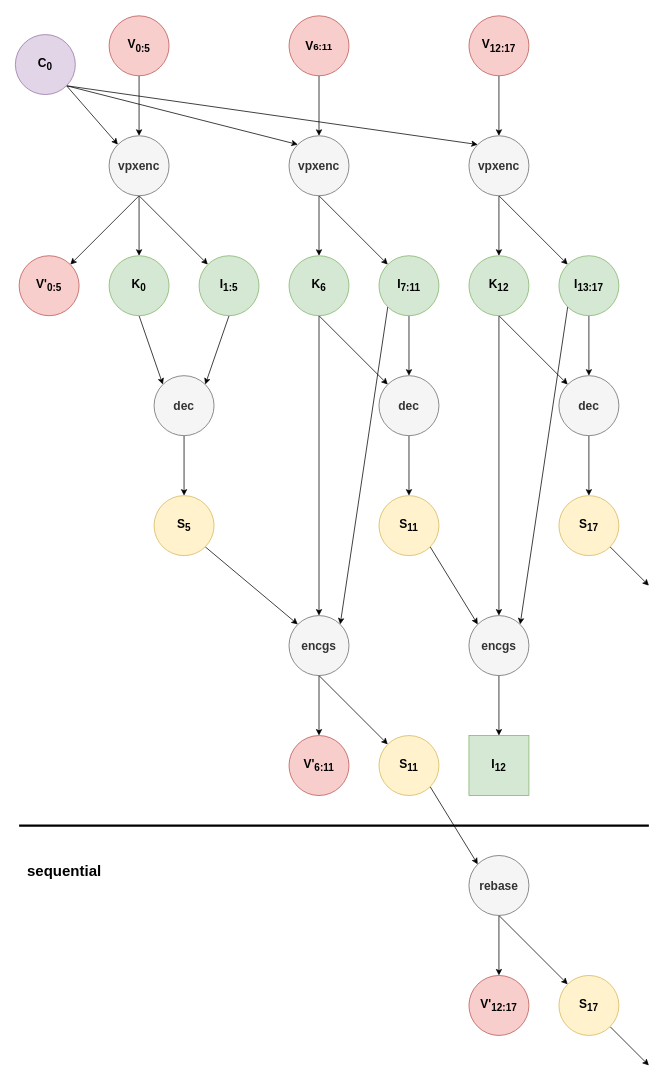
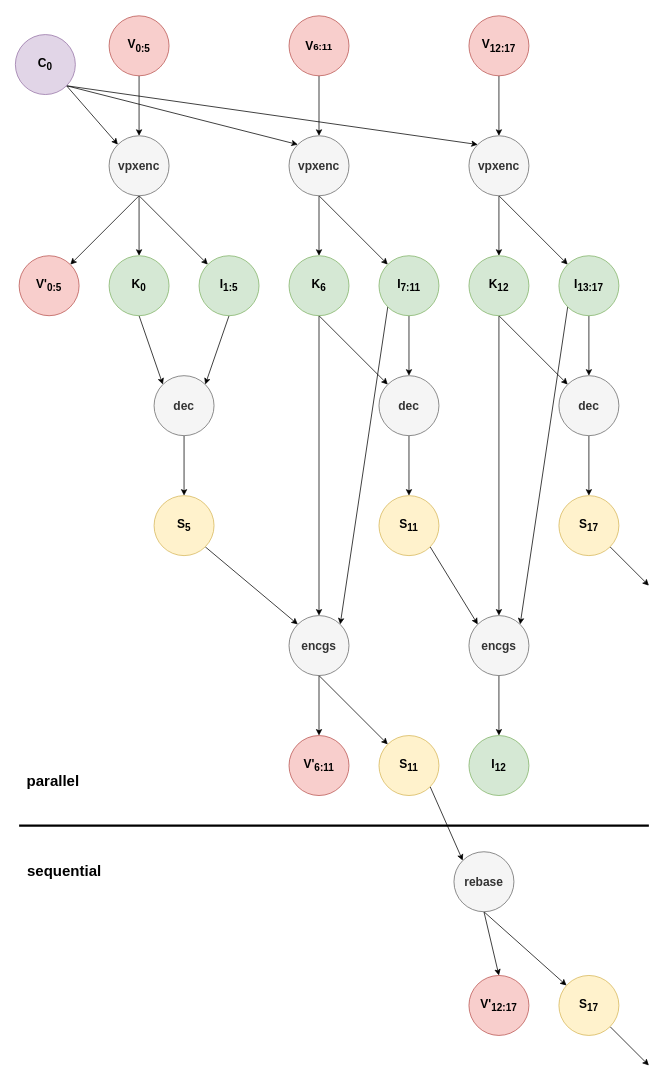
  <mxCell id="0" />
  <mxCell id="1" parent="0" />
  <mxCell id="2" style="edgeStyle=none;rounded=0;orthogonalLoop=1;jettySize=auto;html=1;exitX=1;exitY=1;exitDx=0;exitDy=0;entryX=0;entryY=0;entryDx=0;entryDy=0;" edge="1" parent="1" source="5" target="15"><mxGeometry relative="1" as="geometry" /></mxCell>
  <mxCell id="3" style="edgeStyle=none;rounded=0;orthogonalLoop=1;jettySize=auto;html=1;exitX=1;exitY=1;exitDx=0;exitDy=0;entryX=0;entryY=0;entryDx=0;entryDy=0;" edge="1" parent="1" source="5" target="30"><mxGeometry relative="1" as="geometry"><mxPoint x="585" y="180" as="targetPoint" /></mxGeometry></mxCell>
  <mxCell id="4" style="edgeStyle=none;rounded=0;orthogonalLoop=1;jettySize=auto;html=1;exitX=1;exitY=1;exitDx=0;exitDy=0;entryX=0;entryY=0;entryDx=0;entryDy=0;" edge="1" parent="1" source="5" target="18"><mxGeometry relative="1" as="geometry" /></mxCell>
  <mxCell id="5" value="&lt;font size=&quot;3&quot;&gt;&lt;b&gt;C&lt;sub&gt;0&lt;/sub&gt;&lt;/b&gt;&lt;/font&gt;" style="ellipse;whiteSpace=wrap;html=1;fillColor=#e1d5e7;strokeColor=#9673a6;" parent="1" vertex="1"><mxGeometry x="20" y="45" width="80" height="80" as="geometry" /></mxCell>
  <mxCell id="6" style="edgeStyle=none;rounded=0;orthogonalLoop=1;jettySize=auto;html=1;exitX=0.5;exitY=1;exitDx=0;exitDy=0;entryX=0.5;entryY=0;entryDx=0;entryDy=0;" edge="1" parent="1" source="7" target="15"><mxGeometry relative="1" as="geometry" /></mxCell>
  <mxCell id="7" value="&lt;font size=&quot;3&quot;&gt;&lt;b&gt;V&lt;sub&gt;0:5&lt;/sub&gt;&lt;/b&gt;&lt;/font&gt;" style="ellipse;whiteSpace=wrap;html=1;fillColor=#f8cecc;strokeColor=#b85450;" vertex="1" parent="1"><mxGeometry x="145" y="20" width="80" height="80" as="geometry" /></mxCell>
  <mxCell id="8" value="" style="edgeStyle=none;rounded=0;orthogonalLoop=1;jettySize=auto;html=1;" edge="1" parent="1" source="9"><mxGeometry relative="1" as="geometry"><mxPoint x="425" y="180" as="targetPoint" /></mxGeometry></mxCell>
  <mxCell id="9" value="&lt;b&gt;&lt;font size=&quot;3&quot;&gt;V&lt;/font&gt;&lt;font size=&quot;2&quot;&gt;6:11&lt;/font&gt;&lt;/b&gt;" style="ellipse;whiteSpace=wrap;html=1;fillColor=#f8cecc;strokeColor=#b85450;" vertex="1" parent="1"><mxGeometry x="385" y="20" width="80" height="80" as="geometry" /></mxCell>
  <mxCell id="10" value="" style="edgeStyle=none;rounded=0;orthogonalLoop=1;jettySize=auto;html=1;" edge="1" parent="1" source="11" target="18"><mxGeometry relative="1" as="geometry" /></mxCell>
  <mxCell id="11" value="&lt;font size=&quot;3&quot;&gt;&lt;b&gt;V&lt;sub&gt;12:17&lt;/sub&gt;&lt;/b&gt;&lt;/font&gt;" style="ellipse;whiteSpace=wrap;html=1;fillColor=#f8cecc;strokeColor=#b85450;" vertex="1" parent="1"><mxGeometry x="625" y="20" width="80" height="80" as="geometry" /></mxCell>
  <mxCell id="12" style="edgeStyle=none;rounded=0;orthogonalLoop=1;jettySize=auto;html=1;exitX=0.5;exitY=1;exitDx=0;exitDy=0;entryX=0.5;entryY=0;entryDx=0;entryDy=0;" edge="1" parent="1" source="15" target="20"><mxGeometry relative="1" as="geometry" /></mxCell>
  <mxCell id="13" style="edgeStyle=none;rounded=0;orthogonalLoop=1;jettySize=auto;html=1;exitX=0.5;exitY=1;exitDx=0;exitDy=0;entryX=0;entryY=0;entryDx=0;entryDy=0;" edge="1" parent="1" source="15" target="22"><mxGeometry relative="1" as="geometry" /></mxCell>
  <mxCell id="14" style="edgeStyle=none;rounded=0;orthogonalLoop=1;jettySize=auto;html=1;exitX=0.5;exitY=1;exitDx=0;exitDy=0;entryX=1;entryY=0;entryDx=0;entryDy=0;" edge="1" parent="1" source="15" target="27"><mxGeometry relative="1" as="geometry" /></mxCell>
  <mxCell id="15" value="&lt;font size=&quot;3&quot;&gt;&lt;b&gt;vpxenc&lt;/b&gt;&lt;/font&gt;" style="ellipse;whiteSpace=wrap;html=1;fillColor=#f5f5f5;strokeColor=#666666;fontColor=#333333;" vertex="1" parent="1"><mxGeometry x="145" y="180" width="80" height="80" as="geometry" /></mxCell>
  <mxCell id="16" value="" style="edgeStyle=none;rounded=0;orthogonalLoop=1;jettySize=auto;html=1;" edge="1" parent="1" source="18" target="49"><mxGeometry relative="1" as="geometry" /></mxCell>
  <mxCell id="17" style="edgeStyle=none;rounded=0;orthogonalLoop=1;jettySize=auto;html=1;exitX=0.5;exitY=1;exitDx=0;exitDy=0;entryX=0;entryY=0;entryDx=0;entryDy=0;" edge="1" parent="1" source="18" target="52"><mxGeometry relative="1" as="geometry" /></mxCell>
  <mxCell id="18" value="&lt;font size=&quot;3&quot;&gt;&lt;b&gt;vpxenc&lt;/b&gt;&lt;/font&gt;" style="ellipse;whiteSpace=wrap;html=1;fillColor=#f5f5f5;strokeColor=#666666;fontColor=#333333;" vertex="1" parent="1"><mxGeometry x="625" y="180" width="80" height="80" as="geometry" /></mxCell>
  <mxCell id="19" style="edgeStyle=none;rounded=0;orthogonalLoop=1;jettySize=auto;html=1;exitX=0.5;exitY=1;exitDx=0;exitDy=0;entryX=0;entryY=0;entryDx=0;entryDy=0;" edge="1" parent="1" source="20" target="24"><mxGeometry relative="1" as="geometry" /></mxCell>
  <mxCell id="20" value="&lt;font size=&quot;3&quot;&gt;&lt;b&gt;K&lt;sub&gt;0&lt;/sub&gt;&lt;/b&gt;&lt;/font&gt;" style="ellipse;whiteSpace=wrap;html=1;fillColor=#d5e8d4;strokeColor=#82b366;" vertex="1" parent="1"><mxGeometry x="145" y="340" width="80" height="80" as="geometry" /></mxCell>
  <mxCell id="21" style="edgeStyle=none;rounded=0;orthogonalLoop=1;jettySize=auto;html=1;exitX=0.5;exitY=1;exitDx=0;exitDy=0;entryX=1;entryY=0;entryDx=0;entryDy=0;" edge="1" parent="1" source="22" target="24"><mxGeometry relative="1" as="geometry" /></mxCell>
  <mxCell id="22" value="&lt;font size=&quot;3&quot;&gt;&lt;b&gt;I&lt;sub&gt;1:5&lt;/sub&gt;&lt;/b&gt;&lt;/font&gt;" style="ellipse;whiteSpace=wrap;html=1;fillColor=#d5e8d4;strokeColor=#82b366;" vertex="1" parent="1"><mxGeometry x="265" y="340" width="80" height="80" as="geometry" /></mxCell>
  <mxCell id="23" value="" style="edgeStyle=none;rounded=0;orthogonalLoop=1;jettySize=auto;html=1;" edge="1" parent="1" source="24" target="26"><mxGeometry relative="1" as="geometry" /></mxCell>
  <mxCell id="24" value="&lt;font size=&quot;3&quot;&gt;&lt;b&gt;dec&lt;/b&gt;&lt;/font&gt;" style="ellipse;whiteSpace=wrap;html=1;fillColor=#f5f5f5;strokeColor=#666666;fontColor=#333333;" vertex="1" parent="1"><mxGeometry x="205" y="500" width="80" height="80" as="geometry" /></mxCell>
  <mxCell id="25" style="edgeStyle=none;rounded=0;orthogonalLoop=1;jettySize=auto;html=1;exitX=1;exitY=1;exitDx=0;exitDy=0;entryX=0;entryY=0;entryDx=0;entryDy=0;" edge="1" parent="1" source="26" target="43"><mxGeometry relative="1" as="geometry" /></mxCell>
  <mxCell id="26" value="&lt;font size=&quot;3&quot;&gt;&lt;b&gt;S&lt;sub&gt;5&lt;/sub&gt;&lt;/b&gt;&lt;/font&gt;" style="ellipse;whiteSpace=wrap;html=1;fillColor=#fff2cc;strokeColor=#d6b656;" vertex="1" parent="1"><mxGeometry x="205" y="660" width="80" height="80" as="geometry" /></mxCell>
  <mxCell id="27" value="&lt;font size=&quot;3&quot;&gt;&lt;b&gt;V'&lt;sub&gt;0:5&lt;/sub&gt;&lt;/b&gt;&lt;/font&gt;" style="ellipse;whiteSpace=wrap;html=1;fillColor=#f8cecc;strokeColor=#b85450;" vertex="1" parent="1"><mxGeometry x="25" y="340" width="80" height="80" as="geometry" /></mxCell>
  <mxCell id="28" style="edgeStyle=none;rounded=0;orthogonalLoop=1;jettySize=auto;html=1;exitX=0.5;exitY=1;exitDx=0;exitDy=0;entryX=0.5;entryY=0;entryDx=0;entryDy=0;" edge="1" parent="1" source="30" target="33"><mxGeometry relative="1" as="geometry" /></mxCell>
  <mxCell id="29" style="edgeStyle=none;rounded=0;orthogonalLoop=1;jettySize=auto;html=1;exitX=0.5;exitY=1;exitDx=0;exitDy=0;entryX=0;entryY=0;entryDx=0;entryDy=0;" edge="1" parent="1" source="30" target="36"><mxGeometry relative="1" as="geometry" /></mxCell>
  <mxCell id="30" value="&lt;font size=&quot;3&quot;&gt;&lt;b&gt;vpxenc&lt;/b&gt;&lt;/font&gt;" style="ellipse;whiteSpace=wrap;html=1;fillColor=#f5f5f5;strokeColor=#666666;fontColor=#333333;" vertex="1" parent="1"><mxGeometry x="385" y="180" width="80" height="80" as="geometry" /></mxCell>
  <mxCell id="31" style="edgeStyle=none;rounded=0;orthogonalLoop=1;jettySize=auto;html=1;exitX=0.5;exitY=1;exitDx=0;exitDy=0;" edge="1" parent="1" source="33" target="38"><mxGeometry relative="1" as="geometry" /></mxCell>
  <mxCell id="32" style="edgeStyle=none;rounded=0;orthogonalLoop=1;jettySize=auto;html=1;exitX=0.5;exitY=1;exitDx=0;exitDy=0;entryX=0.5;entryY=0;entryDx=0;entryDy=0;" edge="1" parent="1" source="33" target="43"><mxGeometry relative="1" as="geometry" /></mxCell>
  <mxCell id="33" value="&lt;font size=&quot;3&quot;&gt;&lt;b&gt;K&lt;sub&gt;6&lt;/sub&gt;&lt;/b&gt;&lt;/font&gt;" style="ellipse;whiteSpace=wrap;html=1;fillColor=#d5e8d4;strokeColor=#82b366;" vertex="1" parent="1"><mxGeometry x="385" y="340" width="80" height="80" as="geometry" /></mxCell>
  <mxCell id="34" style="edgeStyle=none;rounded=0;orthogonalLoop=1;jettySize=auto;html=1;exitX=0.5;exitY=1;exitDx=0;exitDy=0;entryX=0.5;entryY=0;entryDx=0;entryDy=0;" edge="1" parent="1" source="36" target="38"><mxGeometry relative="1" as="geometry" /></mxCell>
  <mxCell id="35" style="edgeStyle=none;rounded=0;orthogonalLoop=1;jettySize=auto;html=1;exitX=0;exitY=1;exitDx=0;exitDy=0;entryX=1;entryY=0;entryDx=0;entryDy=0;" edge="1" parent="1" source="36" target="43"><mxGeometry relative="1" as="geometry" /></mxCell>
  <mxCell id="36" value="&lt;font size=&quot;3&quot;&gt;&lt;b&gt;I&lt;sub&gt;7:11&lt;/sub&gt;&lt;/b&gt;&lt;/font&gt;" style="ellipse;whiteSpace=wrap;html=1;fillColor=#d5e8d4;strokeColor=#82b366;" vertex="1" parent="1"><mxGeometry x="505" y="340" width="80" height="80" as="geometry" /></mxCell>
  <mxCell id="37" value="" style="edgeStyle=none;rounded=0;orthogonalLoop=1;jettySize=auto;html=1;" edge="1" parent="1" source="38" target="40"><mxGeometry relative="1" as="geometry" /></mxCell>
  <mxCell id="38" value="&lt;font size=&quot;3&quot;&gt;&lt;b&gt;dec&lt;/b&gt;&lt;/font&gt;" style="ellipse;whiteSpace=wrap;html=1;fillColor=#f5f5f5;strokeColor=#666666;fontColor=#333333;" vertex="1" parent="1"><mxGeometry x="505" y="500" width="80" height="80" as="geometry" /></mxCell>
  <mxCell id="39" style="edgeStyle=none;rounded=0;orthogonalLoop=1;jettySize=auto;html=1;exitX=1;exitY=1;exitDx=0;exitDy=0;entryX=0;entryY=0;entryDx=0;entryDy=0;" edge="1" parent="1" source="40" target="58"><mxGeometry relative="1" as="geometry" /></mxCell>
  <mxCell id="40" value="&lt;font size=&quot;3&quot;&gt;&lt;b&gt;S&lt;sub&gt;11&lt;br&gt;&lt;/sub&gt;&lt;/b&gt;&lt;/font&gt;" style="ellipse;whiteSpace=wrap;html=1;fillColor=#fff2cc;strokeColor=#d6b656;" vertex="1" parent="1"><mxGeometry x="505" y="660" width="80" height="80" as="geometry" /></mxCell>
  <mxCell id="41" value="" style="edgeStyle=none;rounded=0;orthogonalLoop=1;jettySize=auto;html=1;exitX=0.5;exitY=1;exitDx=0;exitDy=0;entryX=0.5;entryY=0;entryDx=0;entryDy=0;" edge="1" parent="1" source="43" target="44"><mxGeometry relative="1" as="geometry" /></mxCell>
  <mxCell id="42" style="edgeStyle=none;rounded=0;orthogonalLoop=1;jettySize=auto;html=1;exitX=0.5;exitY=1;exitDx=0;exitDy=0;entryX=0;entryY=0;entryDx=0;entryDy=0;" edge="1" parent="1" source="43" target="46"><mxGeometry relative="1" as="geometry" /></mxCell>
  <mxCell id="43" value="&lt;font size=&quot;3&quot;&gt;&lt;b&gt;encgs&lt;/b&gt;&lt;/font&gt;" style="ellipse;whiteSpace=wrap;html=1;fillColor=#f5f5f5;strokeColor=#666666;fontColor=#333333;" vertex="1" parent="1"><mxGeometry x="385" y="820" width="80" height="80" as="geometry" /></mxCell>
  <mxCell id="44" value="&lt;font size=&quot;3&quot;&gt;&lt;b&gt;V'&lt;sub&gt;6:11&lt;/sub&gt;&lt;/b&gt;&lt;/font&gt;" style="ellipse;whiteSpace=wrap;html=1;fillColor=#f8cecc;strokeColor=#b85450;" vertex="1" parent="1"><mxGeometry x="385" y="980" width="80" height="80" as="geometry" /></mxCell>
  <mxCell id="45" style="edgeStyle=none;rounded=0;orthogonalLoop=1;jettySize=auto;html=1;exitX=1;exitY=1;exitDx=0;exitDy=0;entryX=0;entryY=0;entryDx=0;entryDy=0;" edge="1" parent="1" source="46" target="62"><mxGeometry relative="1" as="geometry" /></mxCell>
  <mxCell id="46" value="&lt;font size=&quot;3&quot;&gt;&lt;b&gt;S&lt;sub&gt;11&lt;/sub&gt;&lt;/b&gt;&lt;/font&gt;" style="ellipse;whiteSpace=wrap;html=1;fillColor=#fff2cc;strokeColor=#d6b656;" vertex="1" parent="1"><mxGeometry x="505" y="980" width="80" height="80" as="geometry" /></mxCell>
  <mxCell id="47" style="edgeStyle=none;rounded=0;orthogonalLoop=1;jettySize=auto;html=1;exitX=0.5;exitY=1;exitDx=0;exitDy=0;entryX=0;entryY=0;entryDx=0;entryDy=0;" edge="1" parent="1" source="49" target="54"><mxGeometry relative="1" as="geometry" /></mxCell>
  <mxCell id="48" style="edgeStyle=none;rounded=0;orthogonalLoop=1;jettySize=auto;html=1;exitX=0.5;exitY=1;exitDx=0;exitDy=0;entryX=0.5;entryY=0;entryDx=0;entryDy=0;" edge="1" parent="1" source="49" target="58"><mxGeometry relative="1" as="geometry" /></mxCell>
  <mxCell id="49" value="&lt;font size=&quot;3&quot;&gt;&lt;b&gt;K&lt;sub&gt;12&lt;/sub&gt;&lt;/b&gt;&lt;/font&gt;" style="ellipse;whiteSpace=wrap;html=1;fillColor=#d5e8d4;strokeColor=#82b366;" vertex="1" parent="1"><mxGeometry x="625" y="340" width="80" height="80" as="geometry" /></mxCell>
  <mxCell id="50" style="edgeStyle=none;rounded=0;orthogonalLoop=1;jettySize=auto;html=1;exitX=0.5;exitY=1;exitDx=0;exitDy=0;entryX=0.5;entryY=0;entryDx=0;entryDy=0;" edge="1" parent="1" source="52" target="54"><mxGeometry relative="1" as="geometry" /></mxCell>
  <mxCell id="51" style="edgeStyle=none;rounded=0;orthogonalLoop=1;jettySize=auto;html=1;exitX=0;exitY=1;exitDx=0;exitDy=0;entryX=1;entryY=0;entryDx=0;entryDy=0;" edge="1" parent="1" source="52" target="58"><mxGeometry relative="1" as="geometry" /></mxCell>
  <mxCell id="52" value="&lt;font size=&quot;3&quot;&gt;&lt;b&gt;I&lt;sub&gt;13:17&lt;/sub&gt;&lt;/b&gt;&lt;/font&gt;" style="ellipse;whiteSpace=wrap;html=1;fillColor=#d5e8d4;strokeColor=#82b366;" vertex="1" parent="1"><mxGeometry x="745" y="340" width="80" height="80" as="geometry" /></mxCell>
  <mxCell id="53" value="" style="edgeStyle=none;rounded=0;orthogonalLoop=1;jettySize=auto;html=1;" edge="1" parent="1" source="54" target="56"><mxGeometry relative="1" as="geometry" /></mxCell>
  <mxCell id="54" value="&lt;font size=&quot;3&quot;&gt;&lt;b&gt;dec&lt;/b&gt;&lt;/font&gt;" style="ellipse;whiteSpace=wrap;html=1;fillColor=#f5f5f5;strokeColor=#666666;fontColor=#333333;" vertex="1" parent="1"><mxGeometry x="745" y="500" width="80" height="80" as="geometry" /></mxCell>
  <mxCell id="55" style="edgeStyle=none;rounded=0;orthogonalLoop=1;jettySize=auto;html=1;exitX=1;exitY=1;exitDx=0;exitDy=0;" edge="1" parent="1" source="56"><mxGeometry relative="1" as="geometry"><mxPoint x="865" y="780" as="targetPoint" /></mxGeometry></mxCell>
  <mxCell id="56" value="&lt;font size=&quot;3&quot;&gt;&lt;b&gt;S&lt;sub&gt;17&lt;/sub&gt;&lt;/b&gt;&lt;/font&gt;" style="ellipse;whiteSpace=wrap;html=1;fillColor=#fff2cc;strokeColor=#d6b656;" vertex="1" parent="1"><mxGeometry x="745" y="660" width="80" height="80" as="geometry" /></mxCell>
  <mxCell id="57" style="edgeStyle=none;rounded=0;orthogonalLoop=1;jettySize=auto;html=1;exitX=0.5;exitY=1;exitDx=0;exitDy=0;entryX=0.5;entryY=0;entryDx=0;entryDy=0;" edge="1" parent="1" source="58" target="59"><mxGeometry relative="1" as="geometry" /></mxCell>
  <mxCell id="58" value="&lt;font size=&quot;3&quot;&gt;&lt;b&gt;encgs&lt;/b&gt;&lt;/font&gt;" style="ellipse;whiteSpace=wrap;html=1;fillColor=#f5f5f5;strokeColor=#666666;fontColor=#333333;" vertex="1" parent="1"><mxGeometry x="625" y="820" width="80" height="80" as="geometry" /></mxCell>
- <mxCell id="59" value="&lt;font size=&quot;3&quot;&gt;&lt;b&gt;I&lt;sub&gt;12&lt;/sub&gt;&lt;/b&gt;&lt;/font&gt;" style="whiteSpace=wrap;html=1;fillColor=#d5e8d4;strokeColor=#82b366;rounded=0;" vertex="1" parent="1"><mxGeometry x="625" y="980" width="80" height="80" as="geometry" /></mxCell>
+ <mxCell id="59" value="&lt;font size=&quot;3&quot;&gt;&lt;b&gt;I&lt;sub&gt;12&lt;/sub&gt;&lt;/b&gt;&lt;/font&gt;" style="ellipse;whiteSpace=wrap;html=1;fillColor=#d5e8d4;strokeColor=#82b366;" vertex="1" parent="1"><mxGeometry x="625" y="980" width="80" height="80" as="geometry" /></mxCell>
  <mxCell id="60" style="edgeStyle=none;rounded=0;orthogonalLoop=1;jettySize=auto;html=1;exitX=0.5;exitY=1;exitDx=0;exitDy=0;entryX=0.5;entryY=0;entryDx=0;entryDy=0;" edge="1" parent="1" source="62" target="63"><mxGeometry relative="1" as="geometry" /></mxCell>
  <mxCell id="61" value="" style="edgeStyle=none;rounded=0;orthogonalLoop=1;jettySize=auto;html=1;exitX=0.5;exitY=1;exitDx=0;exitDy=0;" edge="1" parent="1" source="62" target="65"><mxGeometry relative="1" as="geometry" /></mxCell>
- <mxCell id="62" value="&lt;font size=&quot;3&quot;&gt;&lt;b&gt;rebase&lt;/b&gt;&lt;/font&gt;" style="ellipse;whiteSpace=wrap;html=1;fillColor=#f5f5f5;strokeColor=#666666;fontColor=#333333;" vertex="1" parent="1"><mxGeometry x="625" y="1140" width="80" height="80" as="geometry" /></mxCell>
+ <mxCell id="62" value="&lt;font size=&quot;3&quot;&gt;&lt;b&gt;rebase&lt;/b&gt;&lt;/font&gt;" style="ellipse;whiteSpace=wrap;html=1;fillColor=#f5f5f5;strokeColor=#666666;fontColor=#333333;" vertex="1" parent="1"><mxGeometry x="605" y="1135" width="80" height="80" as="geometry" /></mxCell>
  <mxCell id="63" value="&lt;font size=&quot;3&quot;&gt;&lt;b&gt;V'&lt;sub&gt;12:17&lt;/sub&gt;&lt;/b&gt;&lt;/font&gt;" style="ellipse;whiteSpace=wrap;html=1;fillColor=#f8cecc;strokeColor=#b85450;" vertex="1" parent="1"><mxGeometry x="625" y="1300" width="80" height="80" as="geometry" /></mxCell>
  <mxCell id="64" style="edgeStyle=none;rounded=0;orthogonalLoop=1;jettySize=auto;html=1;exitX=1;exitY=1;exitDx=0;exitDy=0;" edge="1" parent="1" source="65"><mxGeometry relative="1" as="geometry"><mxPoint x="865" y="1420" as="targetPoint" /></mxGeometry></mxCell>
  <mxCell id="65" value="&lt;font size=&quot;3&quot;&gt;&lt;b&gt;S&lt;sub&gt;17&lt;br&gt;&lt;/sub&gt;&lt;/b&gt;&lt;/font&gt;" style="ellipse;whiteSpace=wrap;html=1;fillColor=#fff2cc;strokeColor=#d6b656;" vertex="1" parent="1"><mxGeometry x="745" y="1300" width="80" height="80" as="geometry" /></mxCell>
  <mxCell id="66" value="" style="endArrow=none;html=1;rounded=0;strokeWidth=3;" edge="1" parent="1"><mxGeometry width="50" height="50" relative="1" as="geometry"><mxPoint x="25" y="1100" as="sourcePoint" /><mxPoint x="865" y="1100" as="targetPoint" /></mxGeometry></mxCell>
+ <mxCell id="67" value="&lt;font size=&quot;1&quot;&gt;&lt;b style=&quot;font-size: 20px;&quot;&gt;parallel&lt;/b&gt;&lt;/font&gt;" style="text;html=1;align=center;verticalAlign=middle;resizable=0;points=[];autosize=1;strokeColor=none;fillColor=none;" vertex="1" parent="1"><mxGeometry x="25" y="1020" width="90" height="40" as="geometry" /></mxCell>
  <mxCell id="68" value="&lt;font size=&quot;1&quot;&gt;&lt;b style=&quot;font-size: 20px;&quot;&gt;sequential&lt;/b&gt;&lt;/font&gt;" style="text;html=1;align=center;verticalAlign=middle;resizable=0;points=[];autosize=1;strokeColor=none;fillColor=none;" vertex="1" parent="1"><mxGeometry x="25" y="1140" width="120" height="40" as="geometry" /></mxCell>
